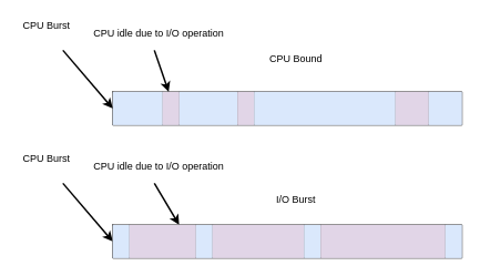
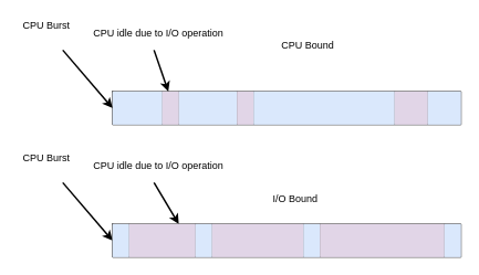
  <mxCell id="0" />
  <mxCell id="1" parent="0" />
  <mxCell id="2" value="" style="shape=table;html=1;whiteSpace=wrap;startSize=0;container=1;collapsible=0;childLayout=tableLayout;" vertex="1" parent="1"><mxGeometry x="135" y="110" width="420" height="40" as="geometry" /></mxCell>
  <mxCell id="3" value="" style="shape=partialRectangle;html=1;whiteSpace=wrap;collapsible=0;dropTarget=0;pointerEvents=0;fillColor=none;top=0;left=0;bottom=0;right=0;points=[[0,0.5],[1,0.5]];portConstraint=eastwest;" vertex="1" parent="2"><mxGeometry width="420" height="40" as="geometry" /></mxCell>
  <mxCell id="4" value="" style="shape=partialRectangle;html=1;whiteSpace=wrap;connectable=0;overflow=hidden;fillColor=#dae8fc;top=0;left=0;bottom=0;right=0;strokeColor=#6c8ebf;" vertex="1" parent="3"><mxGeometry width="60" height="40" as="geometry" /></mxCell>
  <mxCell id="5" value="" style="shape=partialRectangle;html=1;whiteSpace=wrap;connectable=0;overflow=hidden;fillColor=#e1d5e7;top=0;left=0;bottom=0;right=0;strokeColor=#9673a6;" vertex="1" parent="3"><mxGeometry x="60" width="20" height="40" as="geometry" /></mxCell>
  <mxCell id="6" value="" style="shape=partialRectangle;html=1;whiteSpace=wrap;connectable=0;overflow=hidden;fillColor=#dae8fc;top=0;left=0;bottom=0;right=0;strokeColor=#6c8ebf;" vertex="1" parent="3"><mxGeometry x="80" width="70" height="40" as="geometry" /></mxCell>
  <mxCell id="7" value="" style="shape=partialRectangle;html=1;whiteSpace=wrap;connectable=0;overflow=hidden;fillColor=#e1d5e7;top=0;left=0;bottom=0;right=0;strokeColor=#9673a6;" vertex="1" parent="3"><mxGeometry x="150" width="20" height="40" as="geometry" /></mxCell>
  <mxCell id="8" value="" style="shape=partialRectangle;html=1;whiteSpace=wrap;connectable=0;overflow=hidden;fillColor=#dae8fc;top=0;left=0;bottom=0;right=0;strokeColor=#6c8ebf;" vertex="1" parent="3"><mxGeometry x="170" width="170" height="40" as="geometry" /></mxCell>
  <mxCell id="9" value="" style="shape=partialRectangle;html=1;whiteSpace=wrap;connectable=0;overflow=hidden;fillColor=#e1d5e7;top=0;left=0;bottom=0;right=0;strokeColor=#9673a6;" vertex="1" parent="3"><mxGeometry x="340" width="40" height="40" as="geometry" /></mxCell>
  <mxCell id="10" value="" style="shape=partialRectangle;html=1;whiteSpace=wrap;connectable=0;overflow=hidden;fillColor=#dae8fc;top=0;left=0;bottom=0;right=0;strokeColor=#6c8ebf;" vertex="1" parent="3"><mxGeometry x="380" width="40" height="40" as="geometry" /></mxCell>
  <mxCell id="11" value="" style="endArrow=classic;html=1;strokeWidth=2;entryX=0;entryY=0.5;entryDx=0;entryDy=0;" edge="1" parent="1" target="3"><mxGeometry width="50" height="50" relative="1" as="geometry"><mxPoint x="75" y="60" as="sourcePoint" /><mxPoint x="165" y="60" as="targetPoint" /></mxGeometry></mxCell>
  <mxCell id="12" value="" style="endArrow=classic;html=1;strokeWidth=2;entryX=0.16;entryY=0;entryDx=0;entryDy=0;entryPerimeter=0;" edge="1" parent="1" target="3"><mxGeometry width="50" height="50" relative="1" as="geometry"><mxPoint x="185" y="60" as="sourcePoint" /><mxPoint x="235" y="50" as="targetPoint" /><Array as="points" /></mxGeometry></mxCell>
  <mxCell id="13" value="CPU Burst" style="text;html=1;align=center;verticalAlign=middle;resizable=0;points=[];autosize=1;" vertex="1" parent="1"><mxGeometry x="20" y="20" width="70" height="20" as="geometry" /></mxCell>
  <mxCell id="14" value="CPU idle due to I/O operation" style="text;html=1;align=center;verticalAlign=middle;resizable=0;points=[];autosize=1;" vertex="1" parent="1"><mxGeometry x="105" y="30" width="170" height="20" as="geometry" /></mxCell>
  <mxCell id="15" value="" style="endArrow=classic;html=1;strokeWidth=2;entryX=0;entryY=0.5;entryDx=0;entryDy=0;" edge="1" parent="1" target="20"><mxGeometry width="50" height="50" relative="1" as="geometry"><mxPoint x="75" y="220" as="sourcePoint" /><mxPoint x="165" y="220" as="targetPoint" /></mxGeometry></mxCell>
  <mxCell id="16" value="" style="endArrow=classic;html=1;strokeWidth=2;entryX=0.19;entryY=0;entryDx=0;entryDy=0;entryPerimeter=0;" edge="1" parent="1" target="20"><mxGeometry width="50" height="50" relative="1" as="geometry"><mxPoint x="185" y="220" as="sourcePoint" /><mxPoint x="235" y="210" as="targetPoint" /></mxGeometry></mxCell>
  <mxCell id="17" value="CPU Burst" style="text;html=1;align=center;verticalAlign=middle;resizable=0;points=[];autosize=1;" vertex="1" parent="1"><mxGeometry x="20" y="180" width="70" height="20" as="geometry" /></mxCell>
  <mxCell id="18" value="CPU idle due to I/O operation" style="text;html=1;align=center;verticalAlign=middle;resizable=0;points=[];autosize=1;" vertex="1" parent="1"><mxGeometry x="105" y="190" width="170" height="20" as="geometry" /></mxCell>
  <mxCell id="19" value="" style="shape=table;html=1;whiteSpace=wrap;startSize=0;container=1;collapsible=0;childLayout=tableLayout;" vertex="1" parent="1"><mxGeometry x="135" y="270" width="420" height="40" as="geometry" /></mxCell>
  <mxCell id="20" value="" style="shape=partialRectangle;html=1;whiteSpace=wrap;collapsible=0;dropTarget=0;pointerEvents=0;fillColor=none;top=0;left=0;bottom=0;right=0;points=[[0,0.5],[1,0.5]];portConstraint=eastwest;" vertex="1" parent="19"><mxGeometry width="420" height="40" as="geometry" /></mxCell>
  <mxCell id="21" value="" style="shape=partialRectangle;html=1;whiteSpace=wrap;connectable=0;overflow=hidden;fillColor=#dae8fc;top=0;left=0;bottom=0;right=0;strokeColor=#6c8ebf;" vertex="1" parent="20"><mxGeometry width="20" height="40" as="geometry" /></mxCell>
  <mxCell id="22" value="" style="shape=partialRectangle;html=1;whiteSpace=wrap;connectable=0;overflow=hidden;fillColor=#e1d5e7;top=0;left=0;bottom=0;right=0;strokeColor=#9673a6;" vertex="1" parent="20"><mxGeometry x="20" width="80" height="40" as="geometry" /></mxCell>
  <mxCell id="23" value="" style="shape=partialRectangle;html=1;whiteSpace=wrap;connectable=0;overflow=hidden;fillColor=#dae8fc;top=0;left=0;bottom=0;right=0;strokeColor=#6c8ebf;" vertex="1" parent="20"><mxGeometry x="100" width="20" height="40" as="geometry" /></mxCell>
  <mxCell id="24" value="" style="shape=partialRectangle;html=1;whiteSpace=wrap;connectable=0;overflow=hidden;fillColor=#e1d5e7;top=0;left=0;bottom=0;right=0;strokeColor=#9673a6;" vertex="1" parent="20"><mxGeometry x="120" width="110" height="40" as="geometry" /></mxCell>
  <mxCell id="25" value="" style="shape=partialRectangle;html=1;whiteSpace=wrap;connectable=0;overflow=hidden;fillColor=#dae8fc;top=0;left=0;bottom=0;right=0;strokeColor=#6c8ebf;" vertex="1" parent="20"><mxGeometry x="230" width="20" height="40" as="geometry" /></mxCell>
  <mxCell id="26" value="" style="shape=partialRectangle;html=1;whiteSpace=wrap;connectable=0;overflow=hidden;fillColor=#e1d5e7;top=0;left=0;bottom=0;right=0;strokeColor=#9673a6;" vertex="1" parent="20"><mxGeometry x="250" width="150" height="40" as="geometry" /></mxCell>
  <mxCell id="27" value="" style="shape=partialRectangle;html=1;whiteSpace=wrap;connectable=0;overflow=hidden;fillColor=#dae8fc;top=0;left=0;bottom=0;right=0;strokeColor=#6c8ebf;" vertex="1" parent="20"><mxGeometry x="400" width="20" height="40" as="geometry" /></mxCell>
- <mxCell id="28" value="CPU Bound" style="text;html=1;align=center;verticalAlign=middle;resizable=0;points=[];autosize=1;" vertex="1" parent="1"><mxGeometry x="315" y="60" width="80" height="20" as="geometry" /></mxCell>
- <mxCell id="29" value="I/O Burst" style="text;html=1;align=center;verticalAlign=middle;resizable=0;points=[];autosize=1;" vertex="1" parent="1"><mxGeometry x="320" y="230" width="70" height="20" as="geometry" /></mxCell>
+ <mxCell id="28" value="CPU Bound" style="text;html=1;align=center;verticalAlign=middle;resizable=0;points=[];autosize=1;" vertex="1" parent="1"><mxGeometry x="330" y="45" width="80" height="20" as="geometry" /></mxCell>
+ <mxCell id="29" value="I/O Bound" style="text;html=1;align=center;verticalAlign=middle;resizable=0;points=[];autosize=1;" vertex="1" parent="1"><mxGeometry x="320" y="230" width="70" height="20" as="geometry" /></mxCell>
